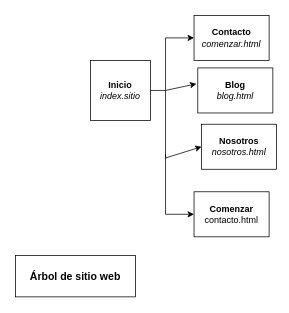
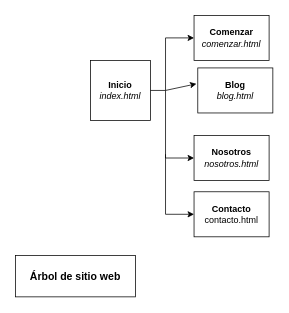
  <mxCell id="0" />
  <mxCell id="1" parent="0" />
- <mxCell id="2" value="&lt;b&gt;Inicio&lt;/b&gt;&lt;br&gt;&lt;i&gt;index.sitio&lt;/i&gt;" style="whiteSpace=wrap;html=1;aspect=fixed;" parent="1" vertex="1"><mxGeometry x="120" y="80" width="80" height="80" as="geometry" /></mxCell>
- <mxCell id="3" value="&lt;b&gt;Contacto&lt;/b&gt;&lt;br&gt;&lt;i&gt;comenzar.html&lt;/i&gt;" style="rounded=0;whiteSpace=wrap;html=1;" parent="1" vertex="1"><mxGeometry x="258" y="20" width="100" height="60" as="geometry" /></mxCell>
+ <mxCell id="2" value="&lt;b&gt;Inicio&lt;/b&gt;&lt;br&gt;&lt;i&gt;index.html&lt;/i&gt;" style="whiteSpace=wrap;html=1;aspect=fixed;" parent="1" vertex="1"><mxGeometry x="120" y="80" width="80" height="80" as="geometry" /></mxCell>
+ <mxCell id="3" value="&lt;b&gt;Comenzar&lt;/b&gt;&lt;br&gt;&lt;i&gt;comenzar.html&lt;/i&gt;" style="rounded=0;whiteSpace=wrap;html=1;" parent="1" vertex="1"><mxGeometry x="258" y="20" width="100" height="60" as="geometry" /></mxCell>
  <mxCell id="4" value="&lt;b&gt;Blog&lt;/b&gt;&lt;br&gt;&lt;i&gt;blog.html&lt;/i&gt;" style="rounded=0;whiteSpace=wrap;html=1;" parent="1" vertex="1"><mxGeometry x="263" y="90" width="100" height="60" as="geometry" /></mxCell>
- <mxCell id="5" value="&lt;b&gt;Comenzar&lt;/b&gt;&lt;br&gt;contacto.html" style="rounded=0;whiteSpace=wrap;html=1;" parent="1" vertex="1"><mxGeometry x="258" y="255" width="100" height="60" as="geometry" /></mxCell>
- <mxCell id="6" value="&lt;b&gt;Nosotros&lt;/b&gt;&lt;br&gt;&lt;i&gt;nosotros.html&lt;/i&gt;" style="rounded=0;whiteSpace=wrap;html=1;" parent="1" vertex="1"><mxGeometry x="268" y="165" width="100" height="60" as="geometry" /></mxCell>
+ <mxCell id="5" value="&lt;b&gt;Contacto&lt;/b&gt;&lt;br&gt;contacto.html" style="rounded=0;whiteSpace=wrap;html=1;" parent="1" vertex="1"><mxGeometry x="258" y="255" width="100" height="60" as="geometry" /></mxCell>
+ <mxCell id="6" value="&lt;b&gt;Nosotros&lt;/b&gt;&lt;br&gt;&lt;i&gt;nosotros.html&lt;/i&gt;" style="rounded=0;whiteSpace=wrap;html=1;" parent="1" vertex="1"><mxGeometry x="258" y="180" width="100" height="60" as="geometry" /></mxCell>
  <mxCell id="7" value="" style="endArrow=none;html=1;rounded=0;" parent="1" edge="1"><mxGeometry width="50" height="50" relative="1" as="geometry"><mxPoint x="200" y="120" as="sourcePoint" /><mxPoint x="220" y="120" as="targetPoint" /></mxGeometry></mxCell>
  <mxCell id="8" value="" style="endArrow=classic;html=1;rounded=0;entryX=0;entryY=0.5;entryDx=0;entryDy=0;" parent="1" edge="1"><mxGeometry width="50" height="50" relative="1" as="geometry"><mxPoint x="220" y="120" as="sourcePoint" /><mxPoint x="258" y="50" as="targetPoint" /><Array as="points"><mxPoint x="220" y="50" /></Array></mxGeometry></mxCell>
  <mxCell id="9" value="" style="endArrow=classic;html=1;rounded=0;entryX=-0.018;entryY=0.353;entryDx=0;entryDy=0;entryPerimeter=0;" parent="1" target="4" edge="1"><mxGeometry width="50" height="50" relative="1" as="geometry"><mxPoint x="220" y="120" as="sourcePoint" /><mxPoint x="270" y="70" as="targetPoint" /></mxGeometry></mxCell>
  <mxCell id="10" value="" style="endArrow=classic;html=1;rounded=0;entryX=0;entryY=0.5;entryDx=0;entryDy=0;" parent="1" target="6" edge="1"><mxGeometry width="50" height="50" relative="1" as="geometry"><mxPoint x="220" y="120" as="sourcePoint" /><mxPoint x="270" y="70" as="targetPoint" /><Array as="points"><mxPoint x="220" y="210" /></Array></mxGeometry></mxCell>
  <mxCell id="11" value="" style="endArrow=classic;html=1;rounded=0;entryX=0;entryY=0.5;entryDx=0;entryDy=0;" parent="1" target="5" edge="1"><mxGeometry width="50" height="50" relative="1" as="geometry"><mxPoint x="220" y="205" as="sourcePoint" /><mxPoint x="266" y="235" as="targetPoint" /><Array as="points"><mxPoint x="220" y="285" /></Array></mxGeometry></mxCell>
  <mxCell id="12" value="&lt;font&gt;&lt;span style=&quot;font-size: 14px&quot;&gt;&lt;b&gt;Árbol&amp;nbsp;de sitio web&lt;/b&gt;&lt;/span&gt;&lt;/font&gt;" style="rounded=0;whiteSpace=wrap;html=1;" parent="1" vertex="1"><mxGeometry x="20" y="340" width="160" height="55" as="geometry" /></mxCell>
